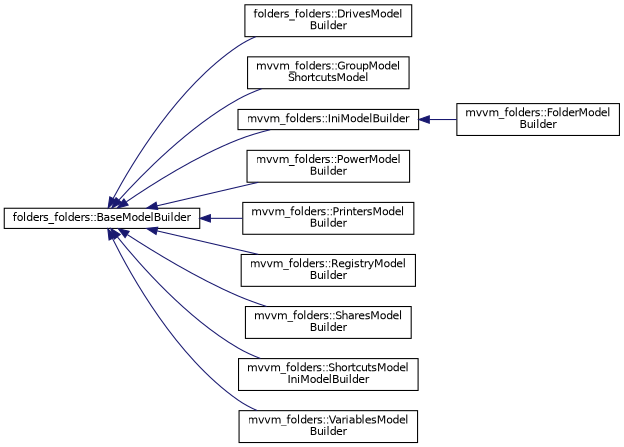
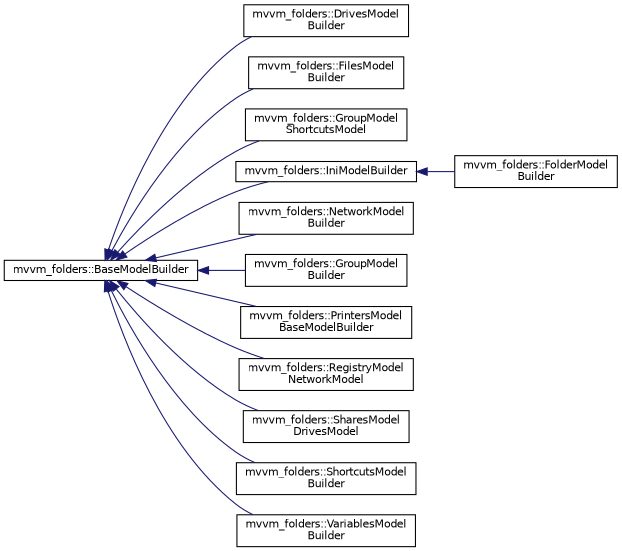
  digraph {
    rankdir=LR
    node [color=black fillcolor=white fontname=Helvetica fontsize=10 shape=record style=filled]
    edge [color=midnightblue dir=back fontname=Helvetica fontsize=10 labelfontname=Helvetica labelfontsize=10 style=solid]
-   n1 [height=0.2 label="folders_folders::BaseModelBuilder" width=0.4]
-   n2 [height=0.2 label="folders_folders::DrivesModel\lBuilder" width=0.4]
+   n1 [height=0.2 label="mvvm_folders::BaseModelBuilder" width=0.4]
+   n2 [height=0.2 label="mvvm_folders::DrivesModel\lBuilder" width=0.4]
+   n3 [height=0.2 label="mvvm_folders::FilesModel\lBuilder" width=0.4]
    n4 [height=0.2 label="mvvm_folders::GroupModel\lShortcutsModel" width=0.4]
    n5 [height=0.2 label="mvvm_folders::IniModelBuilder" width=0.4]
-   n7 [height=0.2 label="mvvm_folders::PowerModel\lBuilder" width=0.4]
-   n8 [height=0.2 label="mvvm_folders::PrintersModel\lBuilder" width=0.4]
-   n9 [height=0.2 label="mvvm_folders::RegistryModel\lBuilder" width=0.4]
-   n10 [height=0.2 label="mvvm_folders::SharesModel\lBuilder" width=0.4]
-   n11 [height=0.2 label="mvvm_folders::ShortcutsModel\lIniModelBuilder" width=0.4]
+   n6 [height=0.2 label="mvvm_folders::NetworkModel\lBuilder" width=0.4]
+   n7 [height=0.2 label="mvvm_folders::GroupModel\lBuilder" width=0.4]
+   n8 [height=0.2 label="mvvm_folders::PrintersModel\lBaseModelBuilder" width=0.4]
+   n9 [height=0.2 label="mvvm_folders::RegistryModel\lNetworkModel" width=0.4]
+   n10 [height=0.2 label="mvvm_folders::SharesModel\lDrivesModel" width=0.4]
+   n11 [height=0.2 label="mvvm_folders::ShortcutsModel\lBuilder" width=0.4]
    n12 [height=0.2 label="mvvm_folders::VariablesModel\lBuilder" width=0.4]
    n13 [height=0.2 label="mvvm_folders::FolderModel\lBuilder" width=0.4]
    n1 -> n2
+   n1 -> n3
    n1 -> n4
    n1 -> n5
+   n1 -> n6
    n1 -> n7
    n1 -> n8
    n1 -> n9
    n1 -> n10
    n1 -> n11
    n1 -> n12
    n5 -> n13
  }
